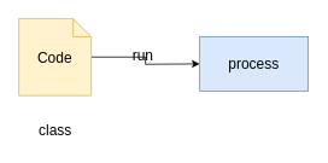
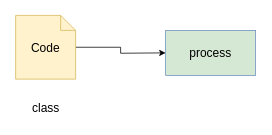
  <mxCell id="0" />
  <mxCell id="1" parent="0" />
  <mxCell id="2" style="edgeStyle=orthogonalEdgeStyle;rounded=0;orthogonalLoop=1;jettySize=auto;html=1;" edge="1" parent="1" source="3"><mxGeometry relative="1" as="geometry"><mxPoint x="220" y="70" as="targetPoint" /></mxGeometry></mxCell>
  <mxCell id="3" value="&lt;font style=&quot;font-size: 16px;&quot;&gt;Code&lt;/font&gt;" style="shape=note;size=20;whiteSpace=wrap;html=1;fillColor=#fff2cc;strokeColor=#d6b656;" vertex="1" parent="1"><mxGeometry x="20" y="20" width="80" height="85" as="geometry" /></mxCell>
  <mxCell id="4" value="&lt;font style=&quot;font-size: 16px;&quot;&gt;class&lt;/font&gt;" style="text;html=1;align=center;verticalAlign=middle;resizable=0;points=[];autosize=1;strokeColor=none;fillColor=none;" vertex="1" parent="1"><mxGeometry x="30" y="128" width="60" height="30" as="geometry" /></mxCell>
- <mxCell id="5" value="&lt;font style=&quot;font-size: 16px;&quot;&gt;process&lt;/font&gt;" style="rounded=0;whiteSpace=wrap;html=1;fillColor=#dae8fc;strokeColor=#6c8ebf;" vertex="1" parent="1"><mxGeometry x="220" y="40" width="120" height="60" as="geometry" /></mxCell>
- <mxCell id="6" value="&lt;font style=&quot;font-size: 16px;&quot;&gt;run&lt;/font&gt;" style="text;html=1;align=center;verticalAlign=middle;resizable=0;points=[];autosize=1;strokeColor=none;fillColor=none;" vertex="1" parent="1"><mxGeometry x="136" y="44" width="41" height="31" as="geometry" /></mxCell>
+ <mxCell id="5" value="&lt;font style=&quot;font-size: 16px;&quot;&gt;process&lt;/font&gt;" style="rounded=0;whiteSpace=wrap;html=1;fillColor=#d5e8d4;strokeColor=#6c8ebf;" vertex="1" parent="1"><mxGeometry x="220" y="40" width="120" height="60" as="geometry" /></mxCell>
